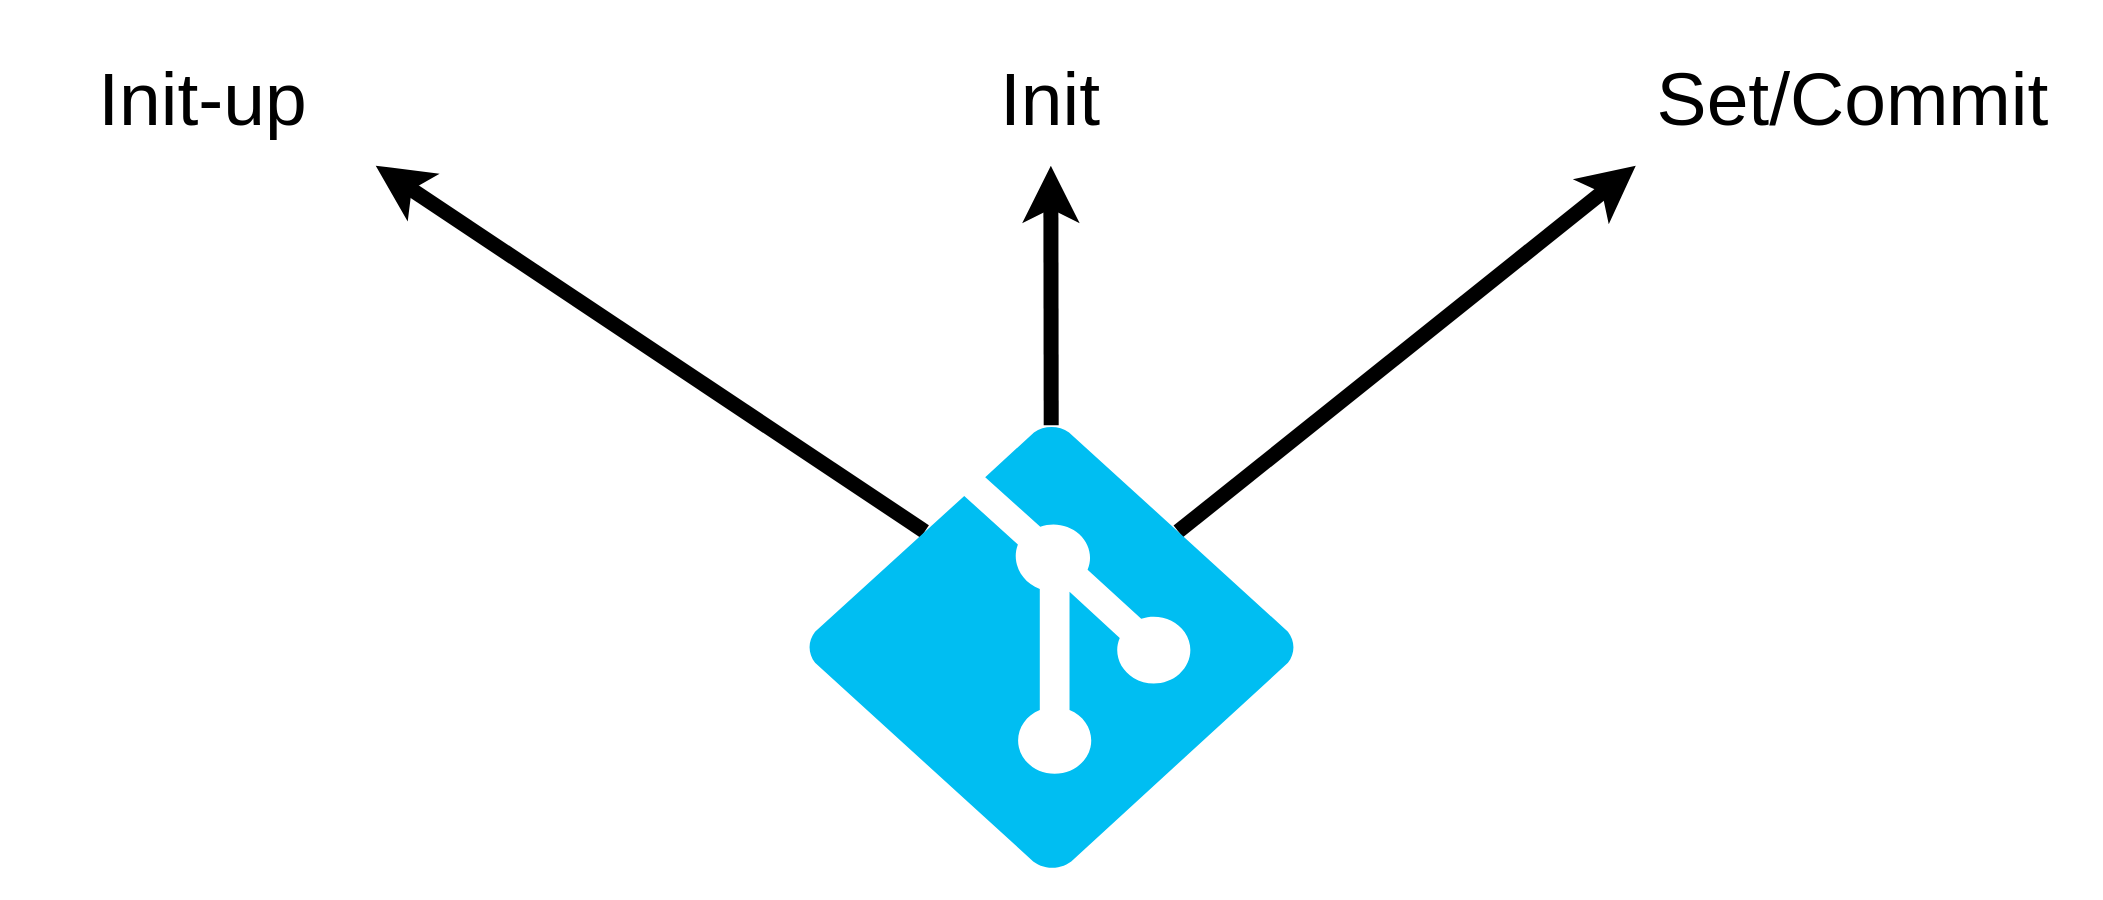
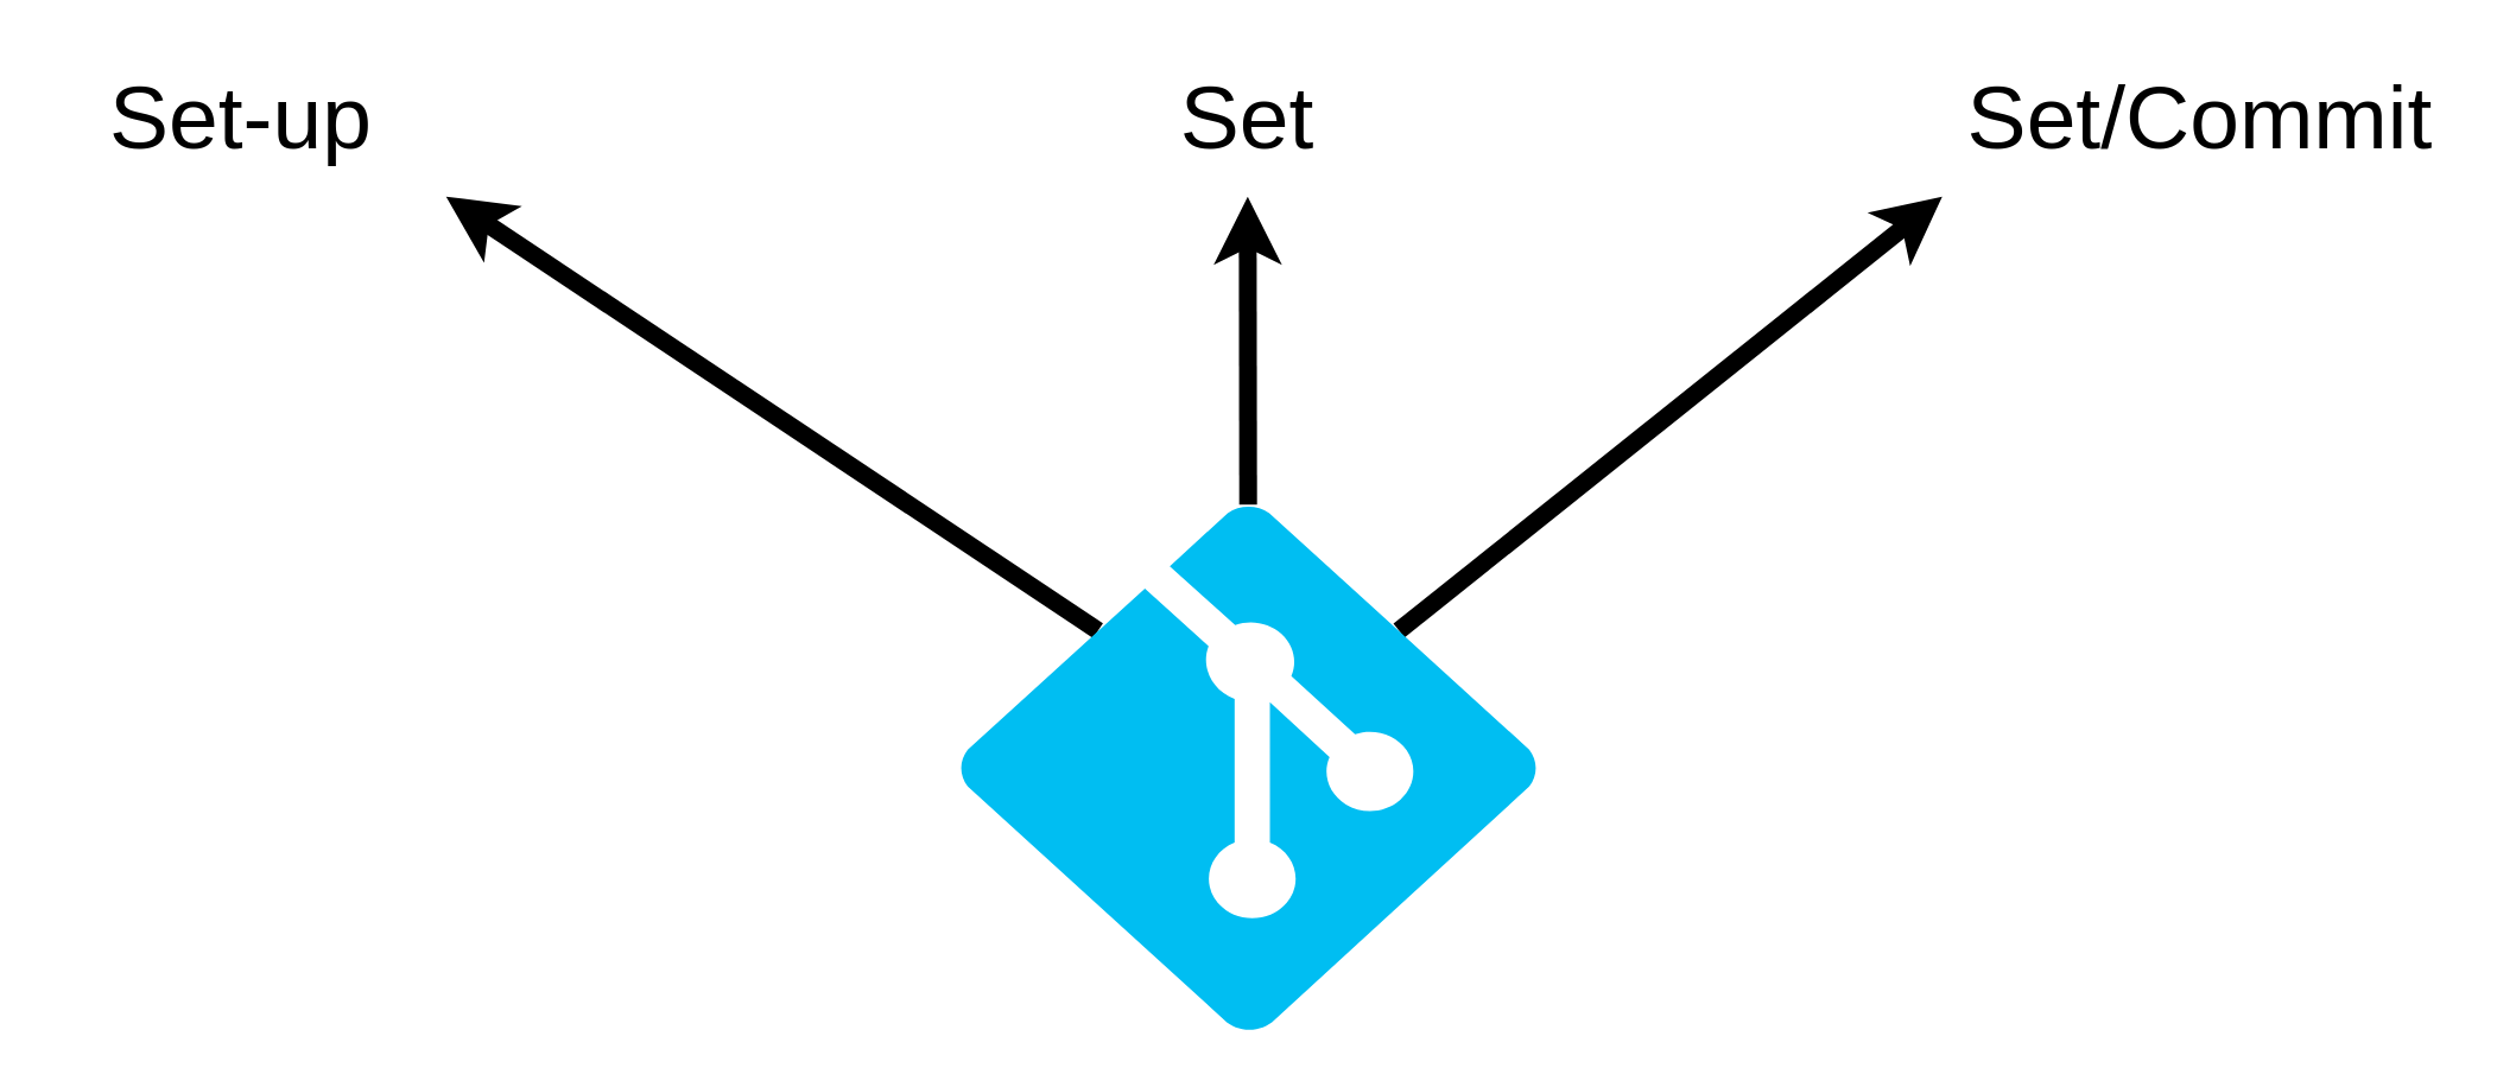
  <mxCell id="0" />
  <mxCell id="1" parent="0" />
  <mxCell id="2" style="edgeStyle=none;rounded=0;orthogonalLoop=1;jettySize=auto;html=1;exitX=0.24;exitY=0.24;exitDx=0;exitDy=0;exitPerimeter=0;entryX=1;entryY=1;entryDx=0;entryDy=0;strokeWidth=10;" edge="1" parent="1" source="5" target="6"><mxGeometry relative="1" as="geometry" /></mxCell>
  <mxCell id="3" style="edgeStyle=none;rounded=0;orthogonalLoop=1;jettySize=auto;html=1;strokeWidth=10;" edge="1" parent="1" source="5" target="7"><mxGeometry relative="1" as="geometry" /></mxCell>
  <mxCell id="4" style="edgeStyle=none;rounded=0;orthogonalLoop=1;jettySize=auto;html=1;exitX=0.76;exitY=0.24;exitDx=0;exitDy=0;exitPerimeter=0;entryX=0;entryY=1;entryDx=0;entryDy=0;strokeWidth=10;" edge="1" parent="1" source="5" target="8"><mxGeometry relative="1" as="geometry" /></mxCell>
  <mxCell id="5" value="" style="verticalLabelPosition=bottom;html=1;verticalAlign=top;align=center;strokeColor=none;fillColor=#00BEF2;shape=mxgraph.azure.git_repository;" vertex="1" parent="1"><mxGeometry x="538" y="283" width="325" height="295" as="geometry" /></mxCell>
- <mxCell id="6" value="&lt;font style=&quot;font-size: 50px&quot;&gt;Init-up&lt;/font&gt;" style="text;html=1;strokeColor=none;fillColor=none;align=center;verticalAlign=middle;whiteSpace=wrap;rounded=0;" vertex="1" parent="1"><mxGeometry x="20" y="20" width="230" height="90" as="geometry" /></mxCell>
- <mxCell id="7" value="&lt;font style=&quot;font-size: 50px&quot;&gt;Init&lt;/font&gt;" style="text;html=1;strokeColor=none;fillColor=none;align=center;verticalAlign=middle;whiteSpace=wrap;rounded=0;" vertex="1" parent="1"><mxGeometry x="585" y="20" width="230" height="90" as="geometry" /></mxCell>
+ <mxCell id="6" value="&lt;font style=&quot;font-size: 50px&quot;&gt;Set-up&lt;/font&gt;" style="text;html=1;strokeColor=none;fillColor=none;align=center;verticalAlign=middle;whiteSpace=wrap;rounded=0;" vertex="1" parent="1"><mxGeometry x="20" y="20" width="230" height="90" as="geometry" /></mxCell>
+ <mxCell id="7" value="&lt;font style=&quot;font-size: 50px&quot;&gt;Set&lt;/font&gt;" style="text;html=1;strokeColor=none;fillColor=none;align=center;verticalAlign=middle;whiteSpace=wrap;rounded=0;" vertex="1" parent="1"><mxGeometry x="585" y="20" width="230" height="90" as="geometry" /></mxCell>
  <mxCell id="8" value="&lt;span style=&quot;font-size: 50px&quot;&gt;Set/Commit&lt;/span&gt;" style="text;html=1;strokeColor=none;fillColor=none;align=center;verticalAlign=middle;whiteSpace=wrap;rounded=0;" vertex="1" parent="1"><mxGeometry x="1090" y="20" width="290" height="90" as="geometry" /></mxCell>
